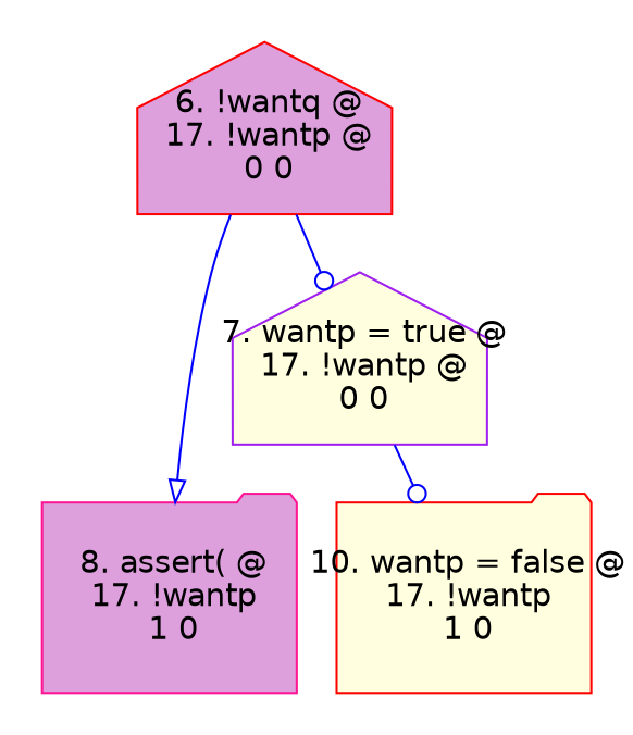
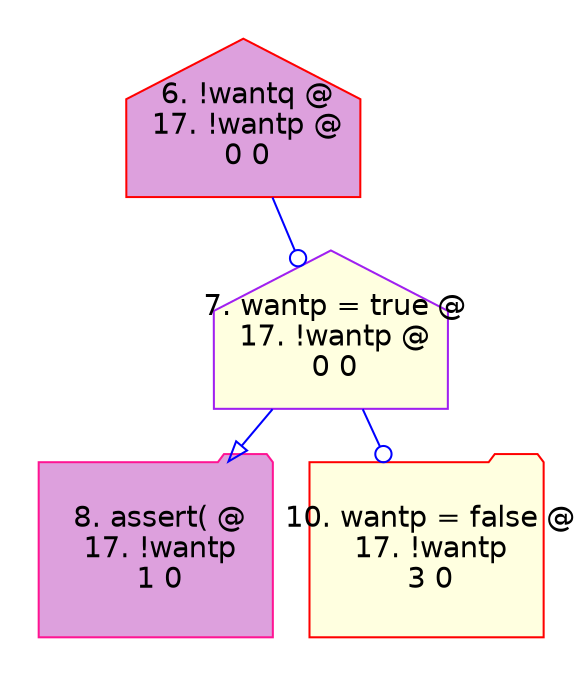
  digraph {
    fontname="DejaVu Sans"
    ranksep=.25
    node [color=red fillcolor=plum fixedsize=true fontname="DejaVu Sans" fontsize=14 peripheries=1 shape=house style=filled]
    edge [arrowhead=odot color=blue fontname="DejaVu Sans"]
    n1 [height=1.2 label=" 6. !wantq @\n 17. !wantp @\n 0 0\n" width=1.6]
    n2 [color=purple fillcolor=lightyellow height=1.2 label=" 7. wantp = true @\n 17. !wantp @\n 0 0\n" width=1.6]
    n3 [color=deeppink height=1.2 label=" 8. assert( @\n 17. !wantp\n 1 0\n" shape=folder width=1.6]
-   n4 [fillcolor=lightyellow height=1.2 label=" 10. wantp = false @\n 17. !wantp\n 1 0\n" shape=folder width=1.6]
+   n4 [fillcolor=lightyellow height=1.2 label=" 10. wantp = false @\n 17. !wantp\n 3 0\n" shape=folder width=1.6]
    n1 -> n2
-   n1 -> n3 [arrowhead=onormal]
+   n2 -> n3 [arrowhead=onormal]
    n2 -> n4
  }
